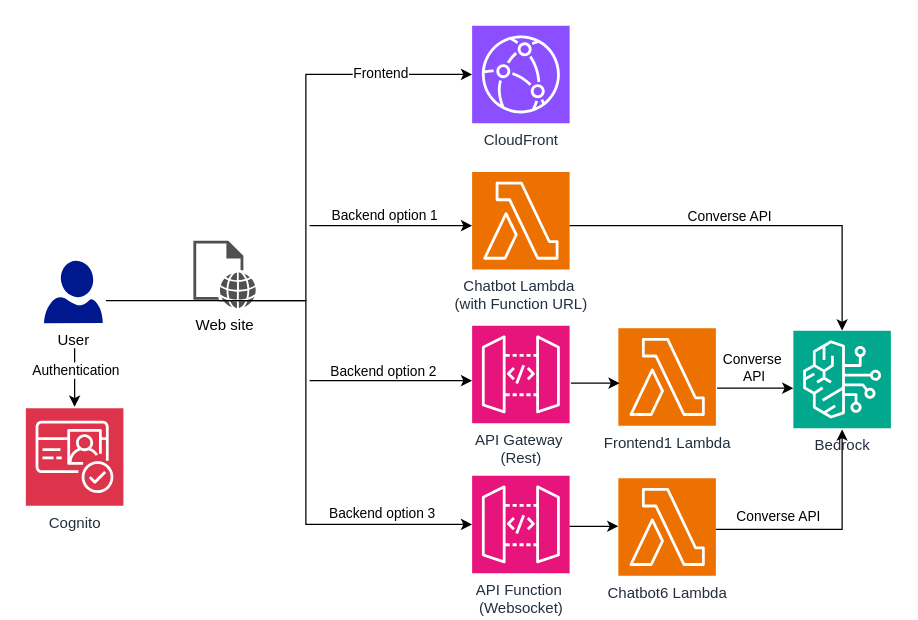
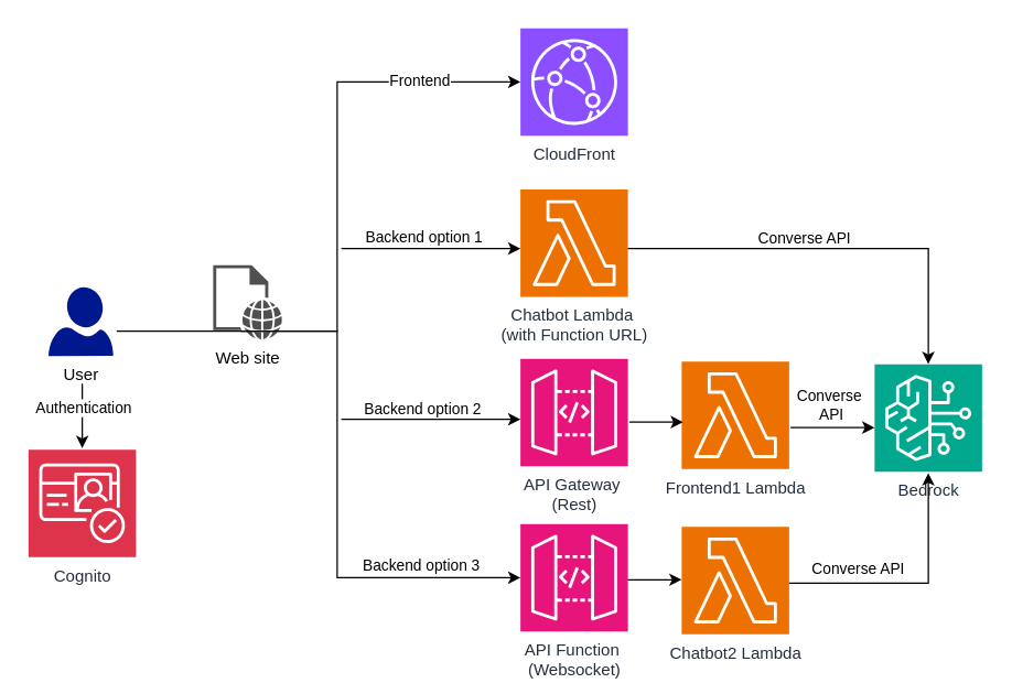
  <mxCell id="0" />
  <mxCell id="1" parent="0" />
  <mxCell id="2" value="CloudFront" style="sketch=0;points=[[0,0,0],[0.25,0,0],[0.5,0,0],[0.75,0,0],[1,0,0],[0,1,0],[0.25,1,0],[0.5,1,0],[0.75,1,0],[1,1,0],[0,0.25,0],[0,0.5,0],[0,0.75,0],[1,0.25,0],[1,0.5,0],[1,0.75,0]];outlineConnect=0;fontColor=#232F3E;fillColor=#8C4FFF;strokeColor=#ffffff;dashed=0;verticalLabelPosition=bottom;verticalAlign=top;align=center;html=1;fontSize=12;fontStyle=0;aspect=fixed;shape=mxgraph.aws4.resourceIcon;resIcon=mxgraph.aws4.cloudfront;" vertex="1" parent="1"><mxGeometry x="377" y="20" width="78" height="78" as="geometry" /></mxCell>
  <mxCell id="3" value="Chatbot Lambda&amp;nbsp;&lt;div&gt;(with Function URL)&lt;/div&gt;" style="sketch=0;points=[[0,0,0],[0.25,0,0],[0.5,0,0],[0.75,0,0],[1,0,0],[0,1,0],[0.25,1,0],[0.5,1,0],[0.75,1,0],[1,1,0],[0,0.25,0],[0,0.5,0],[0,0.75,0],[1,0.25,0],[1,0.5,0],[1,0.75,0]];outlineConnect=0;fontColor=#232F3E;fillColor=#ED7100;strokeColor=#ffffff;dashed=0;verticalLabelPosition=bottom;verticalAlign=top;align=center;html=1;fontSize=12;fontStyle=0;aspect=fixed;shape=mxgraph.aws4.resourceIcon;resIcon=mxgraph.aws4.lambda;" vertex="1" parent="1"><mxGeometry x="377" y="137" width="78" height="78" as="geometry" /></mxCell>
  <mxCell id="4" value="API Gateway&amp;nbsp;&lt;div&gt;(Rest)&lt;/div&gt;" style="sketch=0;points=[[0,0,0],[0.25,0,0],[0.5,0,0],[0.75,0,0],[1,0,0],[0,1,0],[0.25,1,0],[0.5,1,0],[0.75,1,0],[1,1,0],[0,0.25,0],[0,0.5,0],[0,0.75,0],[1,0.25,0],[1,0.5,0],[1,0.75,0]];outlineConnect=0;fontColor=#232F3E;fillColor=#E7157B;strokeColor=#ffffff;dashed=0;verticalLabelPosition=bottom;verticalAlign=top;align=center;html=1;fontSize=12;fontStyle=0;aspect=fixed;shape=mxgraph.aws4.resourceIcon;resIcon=mxgraph.aws4.api_gateway;" vertex="1" parent="1"><mxGeometry x="377" y="260" width="78" height="78" as="geometry" /></mxCell>
  <mxCell id="5" value="Frontend1 Lambda" style="sketch=0;points=[[0,0,0],[0.25,0,0],[0.5,0,0],[0.75,0,0],[1,0,0],[0,1,0],[0.25,1,0],[0.5,1,0],[0.75,1,0],[1,1,0],[0,0.25,0],[0,0.5,0],[0,0.75,0],[1,0.25,0],[1,0.5,0],[1,0.75,0]];outlineConnect=0;fontColor=#232F3E;fillColor=#ED7100;strokeColor=#ffffff;dashed=0;verticalLabelPosition=bottom;verticalAlign=top;align=center;html=1;fontSize=12;fontStyle=0;aspect=fixed;shape=mxgraph.aws4.resourceIcon;resIcon=mxgraph.aws4.lambda;" vertex="1" parent="1"><mxGeometry x="494" y="262" width="78" height="78" as="geometry" /></mxCell>
  <mxCell id="6" value="API Function&amp;nbsp;&lt;div&gt;(Websocket)&lt;/div&gt;" style="sketch=0;points=[[0,0,0],[0.25,0,0],[0.5,0,0],[0.75,0,0],[1,0,0],[0,1,0],[0.25,1,0],[0.5,1,0],[0.75,1,0],[1,1,0],[0,0.25,0],[0,0.5,0],[0,0.75,0],[1,0.25,0],[1,0.5,0],[1,0.75,0]];outlineConnect=0;fontColor=#232F3E;fillColor=#E7157B;strokeColor=#ffffff;dashed=0;verticalLabelPosition=bottom;verticalAlign=top;align=center;html=1;fontSize=12;fontStyle=0;aspect=fixed;shape=mxgraph.aws4.resourceIcon;resIcon=mxgraph.aws4.api_gateway;" vertex="1" parent="1"><mxGeometry x="377" y="380" width="78" height="78" as="geometry" /></mxCell>
- <mxCell id="7" value="Chatbot6 Lambda" style="sketch=0;points=[[0,0,0],[0.25,0,0],[0.5,0,0],[0.75,0,0],[1,0,0],[0,1,0],[0.25,1,0],[0.5,1,0],[0.75,1,0],[1,1,0],[0,0.25,0],[0,0.5,0],[0,0.75,0],[1,0.25,0],[1,0.5,0],[1,0.75,0]];outlineConnect=0;fontColor=#232F3E;fillColor=#ED7100;strokeColor=#ffffff;dashed=0;verticalLabelPosition=bottom;verticalAlign=top;align=center;html=1;fontSize=12;fontStyle=0;aspect=fixed;shape=mxgraph.aws4.resourceIcon;resIcon=mxgraph.aws4.lambda;" vertex="1" parent="1"><mxGeometry x="494" y="382" width="78" height="78" as="geometry" /></mxCell>
+ <mxCell id="7" value="Chatbot2 Lambda" style="sketch=0;points=[[0,0,0],[0.25,0,0],[0.5,0,0],[0.75,0,0],[1,0,0],[0,1,0],[0.25,1,0],[0.5,1,0],[0.75,1,0],[1,1,0],[0,0.25,0],[0,0.5,0],[0,0.75,0],[1,0.25,0],[1,0.5,0],[1,0.75,0]];outlineConnect=0;fontColor=#232F3E;fillColor=#ED7100;strokeColor=#ffffff;dashed=0;verticalLabelPosition=bottom;verticalAlign=top;align=center;html=1;fontSize=12;fontStyle=0;aspect=fixed;shape=mxgraph.aws4.resourceIcon;resIcon=mxgraph.aws4.lambda;" vertex="1" parent="1"><mxGeometry x="494" y="382" width="78" height="78" as="geometry" /></mxCell>
  <mxCell id="8" value="User" style="sketch=0;aspect=fixed;pointerEvents=1;shadow=0;dashed=0;html=1;strokeColor=none;labelPosition=center;verticalLabelPosition=bottom;verticalAlign=top;align=center;fillColor=#00188D;shape=mxgraph.azure.user" vertex="1" parent="1"><mxGeometry x="34.5" y="208" width="47" height="50" as="geometry" /></mxCell>
  <mxCell id="9" value="Cognito" style="sketch=0;points=[[0,0,0],[0.25,0,0],[0.5,0,0],[0.75,0,0],[1,0,0],[0,1,0],[0.25,1,0],[0.5,1,0],[0.75,1,0],[1,1,0],[0,0.25,0],[0,0.5,0],[0,0.75,0],[1,0.25,0],[1,0.5,0],[1,0.75,0]];outlineConnect=0;fontColor=#232F3E;fillColor=#DD344C;strokeColor=#ffffff;dashed=0;verticalLabelPosition=bottom;verticalAlign=top;align=center;html=1;fontSize=12;fontStyle=0;aspect=fixed;shape=mxgraph.aws4.resourceIcon;resIcon=mxgraph.aws4.cognito;" vertex="1" parent="1"><mxGeometry x="20" y="326" width="78" height="78" as="geometry" /></mxCell>
  <mxCell id="10" value="Bedrock" style="sketch=0;points=[[0,0,0],[0.25,0,0],[0.5,0,0],[0.75,0,0],[1,0,0],[0,1,0],[0.25,1,0],[0.5,1,0],[0.75,1,0],[1,1,0],[0,0.25,0],[0,0.5,0],[0,0.75,0],[1,0.25,0],[1,0.5,0],[1,0.75,0]];outlineConnect=0;fontColor=#232F3E;fillColor=#01A88D;strokeColor=#ffffff;dashed=0;verticalLabelPosition=bottom;verticalAlign=top;align=center;html=1;fontSize=12;fontStyle=0;aspect=fixed;shape=mxgraph.aws4.resourceIcon;resIcon=mxgraph.aws4.bedrock;" vertex="1" parent="1"><mxGeometry x="634" y="264" width="78" height="78" as="geometry" /></mxCell>
  <mxCell id="11" value="" style="endArrow=classic;html=1;rounded=0;entryX=0;entryY=0.5;entryDx=0;entryDy=0;entryPerimeter=0;" edge="1" parent="1"><mxGeometry width="50" height="50" relative="1" as="geometry"><mxPoint x="174" y="240" as="sourcePoint" /><mxPoint x="377" y="59" as="targetPoint" /><Array as="points"><mxPoint x="244" y="240" /><mxPoint x="244" y="59" /></Array></mxGeometry></mxCell>
  <mxCell id="12" value="Frontend" style="edgeLabel;html=1;align=center;verticalAlign=middle;resizable=0;points=[];" vertex="1" connectable="0" parent="11"><mxGeometry x="0.609" y="2" relative="1" as="geometry"><mxPoint x="1" as="offset" /></mxGeometry></mxCell>
  <mxCell id="13" value="" style="endArrow=classic;html=1;rounded=0;entryX=0.5;entryY=0;entryDx=0;entryDy=0;entryPerimeter=0;" edge="1" parent="1" target="10"><mxGeometry width="50" height="50" relative="1" as="geometry"><mxPoint x="455" y="180" as="sourcePoint" /><mxPoint x="505" y="130" as="targetPoint" /><Array as="points"><mxPoint x="673" y="180" /></Array></mxGeometry></mxCell>
  <mxCell id="14" value="Converse API" style="edgeLabel;html=1;align=center;verticalAlign=middle;resizable=0;points=[];" vertex="1" connectable="0" parent="13"><mxGeometry x="-0.159" y="4" relative="1" as="geometry"><mxPoint y="-4" as="offset" /></mxGeometry></mxCell>
  <mxCell id="15" value="" style="endArrow=classic;html=1;rounded=0;" edge="1" parent="1"><mxGeometry width="50" height="50" relative="1" as="geometry"><mxPoint x="247" y="180" as="sourcePoint" /><mxPoint x="377" y="180" as="targetPoint" /></mxGeometry></mxCell>
  <mxCell id="16" value="Backend option 1" style="edgeLabel;html=1;align=center;verticalAlign=middle;resizable=0;points=[];" vertex="1" connectable="0" parent="15"><mxGeometry x="-0.246" y="-1" relative="1" as="geometry"><mxPoint x="10" y="-10" as="offset" /></mxGeometry></mxCell>
  <mxCell id="17" value="" style="endArrow=classic;html=1;rounded=0;" edge="1" parent="1"><mxGeometry width="50" height="50" relative="1" as="geometry"><mxPoint x="247" y="304" as="sourcePoint" /><mxPoint x="377" y="304" as="targetPoint" /></mxGeometry></mxCell>
  <mxCell id="18" value="Backend option 2" style="edgeLabel;html=1;align=center;verticalAlign=middle;resizable=0;points=[];" vertex="1" connectable="0" parent="17"><mxGeometry x="-0.139" y="-1" relative="1" as="geometry"><mxPoint x="2" y="-9" as="offset" /></mxGeometry></mxCell>
  <mxCell id="19" value="" style="endArrow=classic;html=1;rounded=0;" edge="1" parent="1"><mxGeometry width="50" height="50" relative="1" as="geometry"><mxPoint x="59" y="278" as="sourcePoint" /><mxPoint x="59" y="325" as="targetPoint" /></mxGeometry></mxCell>
  <mxCell id="20" value="Authentication" style="edgeLabel;html=1;align=center;verticalAlign=middle;resizable=0;points=[];" vertex="1" connectable="0" parent="19"><mxGeometry x="-0.447" relative="1" as="geometry"><mxPoint y="4" as="offset" /></mxGeometry></mxCell>
  <mxCell id="21" value="" style="endArrow=classic;html=1;rounded=0;" edge="1" parent="1"><mxGeometry width="50" height="50" relative="1" as="geometry"><mxPoint x="456" y="306" as="sourcePoint" /><mxPoint x="495" y="306" as="targetPoint" /></mxGeometry></mxCell>
  <mxCell id="22" value="" style="endArrow=classic;html=1;rounded=0;" edge="1" parent="1"><mxGeometry width="50" height="50" relative="1" as="geometry"><mxPoint x="455" y="420.5" as="sourcePoint" /><mxPoint x="494" y="420.5" as="targetPoint" /></mxGeometry></mxCell>
  <mxCell id="23" value="" style="endArrow=classic;html=1;rounded=0;" edge="1" parent="1"><mxGeometry width="50" height="50" relative="1" as="geometry"><mxPoint x="573" y="310" as="sourcePoint" /><mxPoint x="634" y="310" as="targetPoint" /></mxGeometry></mxCell>
  <mxCell id="24" value="" style="endArrow=classic;html=1;rounded=0;" edge="1" parent="1"><mxGeometry width="50" height="50" relative="1" as="geometry"><mxPoint x="572" y="423" as="sourcePoint" /><mxPoint x="673" y="343" as="targetPoint" /><Array as="points"><mxPoint x="673" y="423" /></Array></mxGeometry></mxCell>
  <mxCell id="25" value="Converse&lt;div&gt;&amp;nbsp;API&lt;/div&gt;" style="edgeLabel;html=1;align=center;verticalAlign=middle;resizable=0;points=[];" vertex="1" connectable="0" parent="1"><mxGeometry x="604" y="302" as="geometry"><mxPoint x="-4" y="-9" as="offset" /></mxGeometry></mxCell>
  <mxCell id="26" value="Converse API" style="edgeLabel;html=1;align=center;verticalAlign=middle;resizable=0;points=[];" vertex="1" connectable="0" parent="1"><mxGeometry x="593" y="208" as="geometry"><mxPoint x="28" y="204" as="offset" /></mxGeometry></mxCell>
  <mxCell id="27" value="Web site" style="sketch=0;pointerEvents=1;shadow=0;dashed=0;html=1;strokeColor=none;fillColor=#505050;labelPosition=center;verticalLabelPosition=bottom;verticalAlign=top;outlineConnect=0;align=center;shape=mxgraph.office.concepts.web_page;" vertex="1" parent="1"><mxGeometry x="154" y="192" width="50" height="54" as="geometry" /></mxCell>
  <mxCell id="28" value="" style="endArrow=classic;html=1;rounded=0;entryX=0;entryY=0.5;entryDx=0;entryDy=0;entryPerimeter=0;" edge="1" parent="1"><mxGeometry width="50" height="50" relative="1" as="geometry"><mxPoint x="84" y="240" as="sourcePoint" /><mxPoint x="377" y="419" as="targetPoint" /><Array as="points"><mxPoint x="244" y="240" /><mxPoint x="244" y="419" /></Array></mxGeometry></mxCell>
  <mxCell id="29" value="Backend option 3" style="edgeLabel;html=1;align=center;verticalAlign=middle;resizable=0;points=[];" vertex="1" connectable="0" parent="28"><mxGeometry x="0.513" y="-1" relative="1" as="geometry"><mxPoint x="42" y="-11" as="offset" /></mxGeometry></mxCell>
